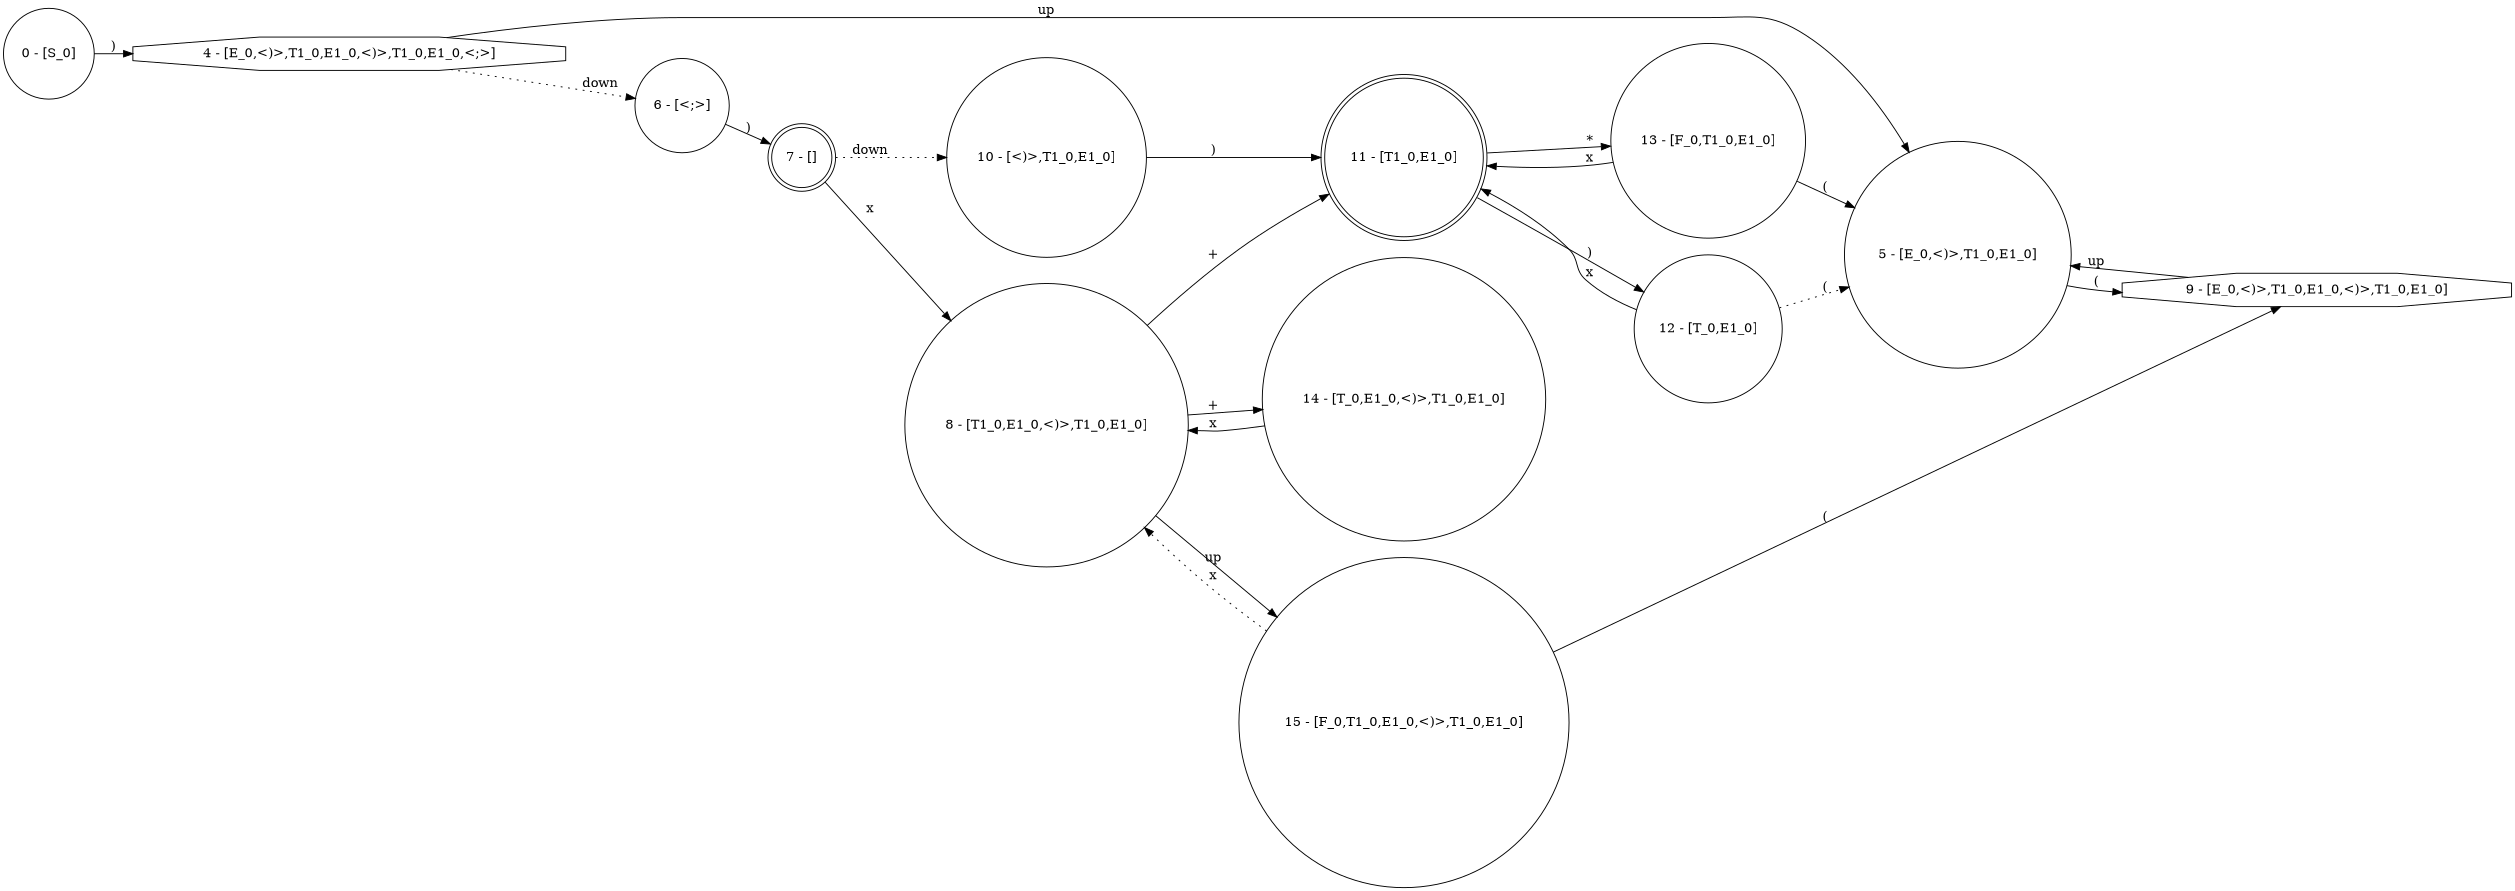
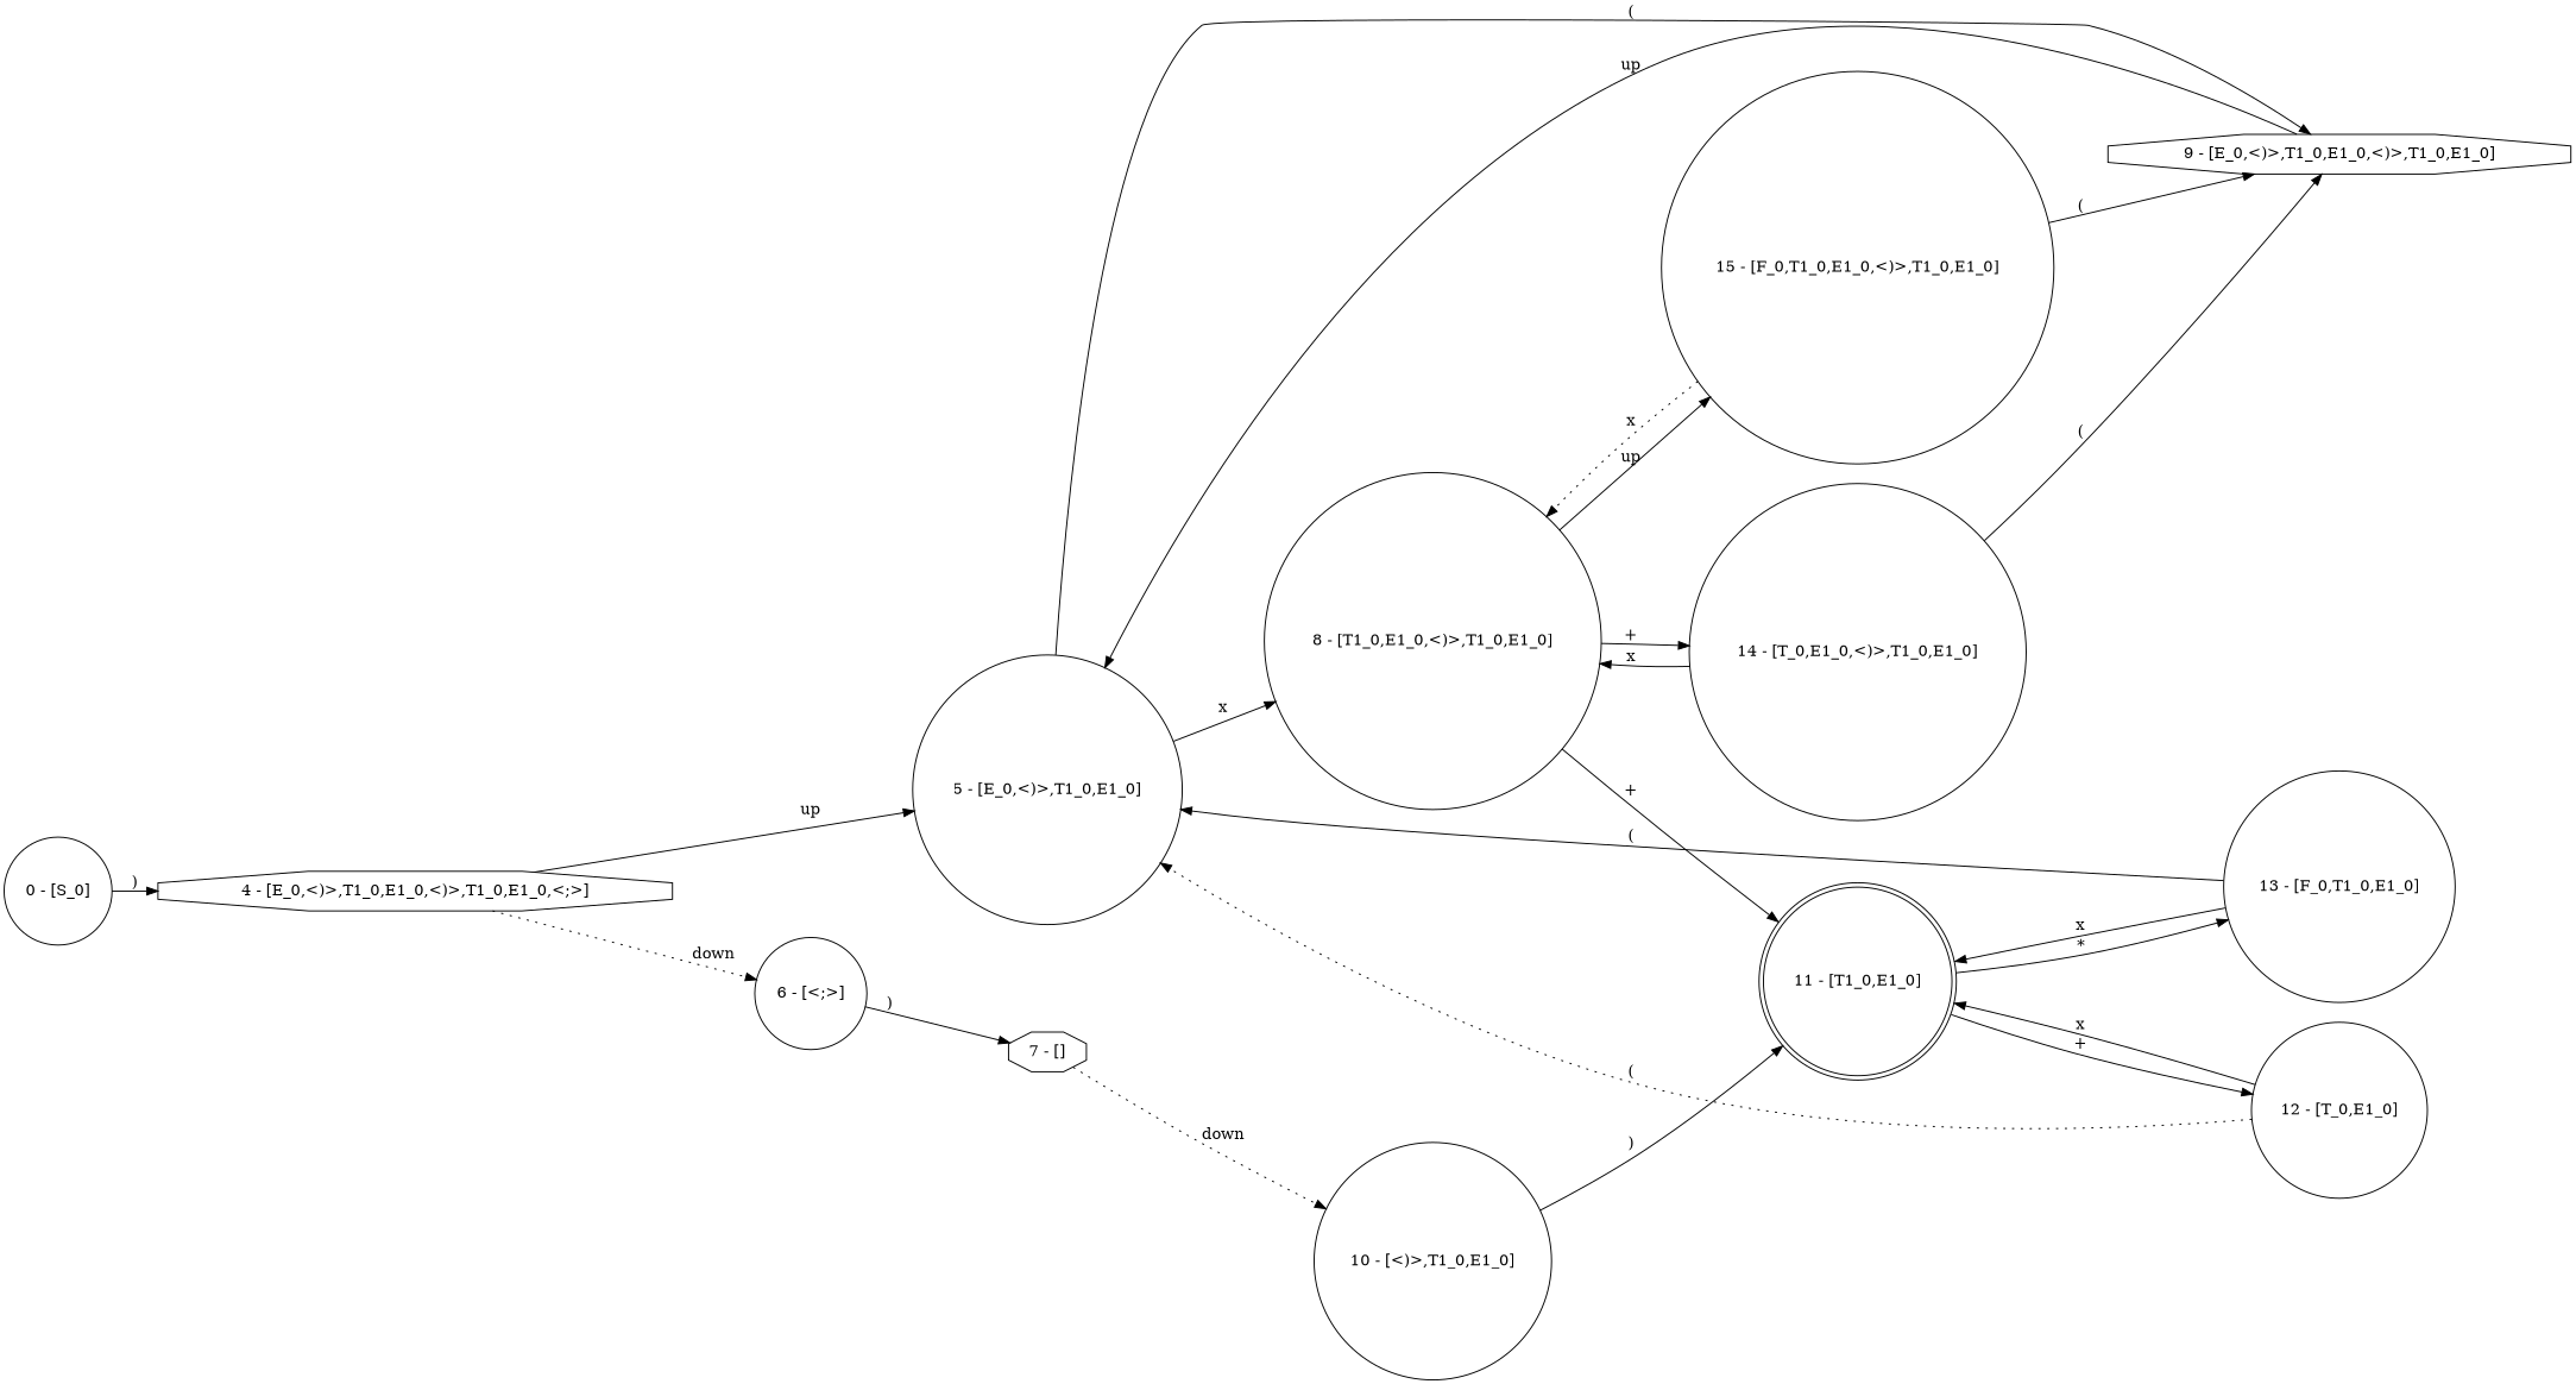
  digraph {
    rankdir=LR
    node [color=black shape=circle]
    edge [color=black]
    n1 [label="0 - [S_0]"]
    n2 [label="4 - [E_0,<)>,T1_0,E1_0,<)>,T1_0,E1_0,<;>]" shape=octagon]
    n3 [label="5 - [E_0,<)>,T1_0,E1_0]"]
    n4 [label="6 - [<;>]"]
    n5 [label="8 - [T1_0,E1_0,<)>,T1_0,E1_0]"]
    n6 [label="9 - [E_0,<)>,T1_0,E1_0,<)>,T1_0,E1_0]" shape=octagon]
    n7 [label="14 - [T_0,E1_0,<)>,T1_0,E1_0]"]
    n8 [label="15 - [F_0,T1_0,E1_0,<)>,T1_0,E1_0]"]
    n9 [label="11 - [T1_0,E1_0]" shape=doublecircle]
-   n10 [label="7 - []" shape=doublecircle]
+   n10 [label="7 - []" shape=octagon]
    n11 [label="10 - [<)>,T1_0,E1_0]"]
    n12 [label="12 - [T_0,E1_0]"]
    n13 [label="13 - [F_0,T1_0,E1_0]"]
    n1 -> n2 [label=")"]
    n2 -> n3 [label=up color=""]
    n2 -> n4 [label=down style=dotted color=""]
-   n10 -> n5 [label=x]
+   n3 -> n5 [label=x]
    n3 -> n6 [label="("]
    n4 -> n10 [label=")"]
    n5 -> n7 [label="+"]
    n5 -> n8 [label=up]
    n5 -> n9 [label="+"]
    n6 -> n3 [label=up color=""]
    n7 -> n5 [label=x]
+   n7 -> n6 [label="("]
    n8 -> n5 [label=x style=dotted]
    n8 -> n6 [label="("]
-   n9 -> n12 [label=")"]
+   n9 -> n12 [label="+"]
    n9 -> n13 [label="*"]
    n10 -> n11 [label=down style=dotted color=""]
    n11 -> n9 [label=")"]
    n12 -> n3 [label="(" style=dotted]
    n12 -> n9 [label=x]
    n13 -> n3 [label="("]
    n13 -> n9 [label=x]
  }
